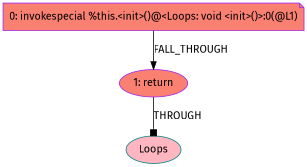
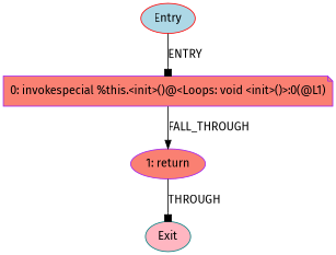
  digraph {
    fontname="Fira Sans"
    node [color=purple fillcolor=salmon fontname="Fira Sans" shape=ellipse style=filled]
    edge [arrowhead=box fontname="Fira Sans"]
+   Entry [color=red fillcolor=lightblue]
    "0: invokespecial %this.<init>()@<Loops: void <init>()>:0(@L1)" [shape=note]
    "1: return"
-   Exit [color=teal fillcolor=lightpink label=Loops]
+   Exit [color=teal fillcolor=lightpink]
+   Entry -> "0: invokespecial %this.<init>()@<Loops: void <init>()>:0(@L1)" [label=ENTRY]
    "0: invokespecial %this.<init>()@<Loops: void <init>()>:0(@L1)" -> "1: return" [arrowhead=normal label=FALL_THROUGH]
    "1: return" -> Exit [label=THROUGH]
  }
